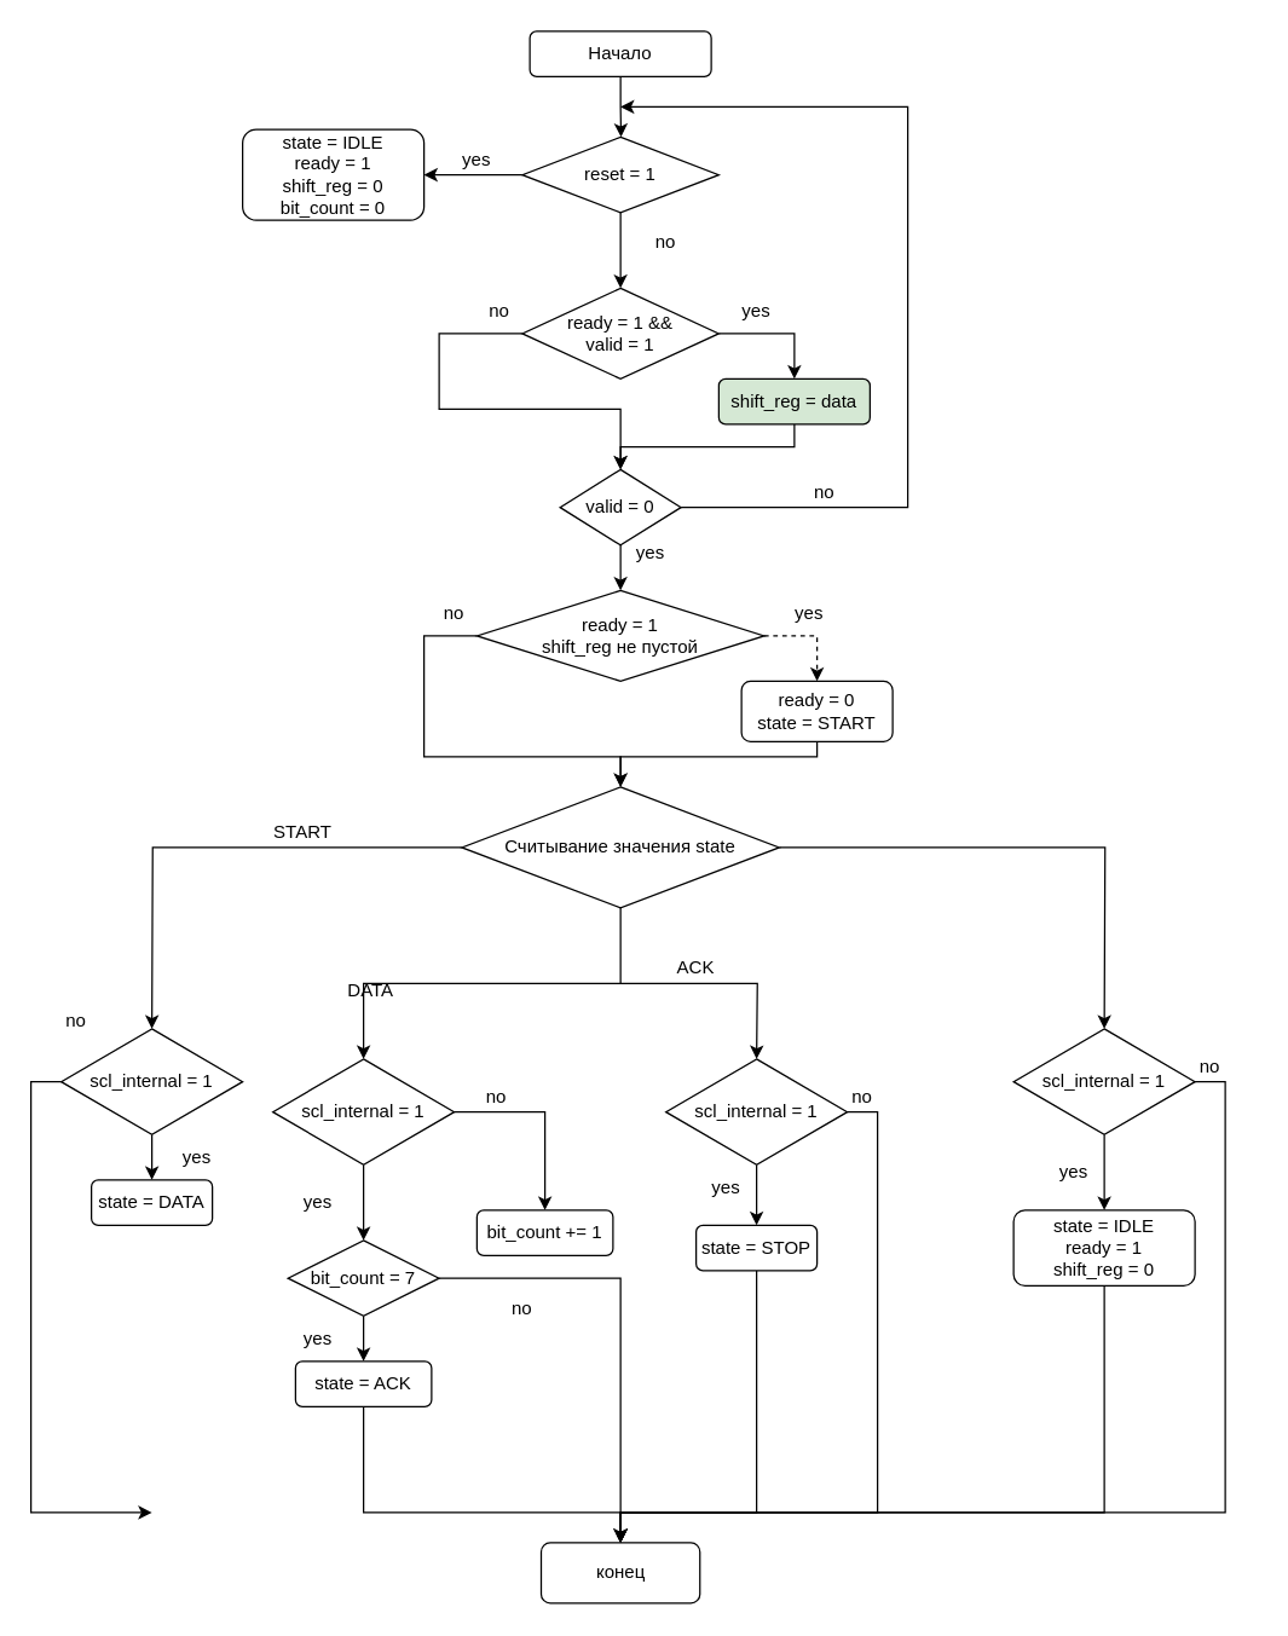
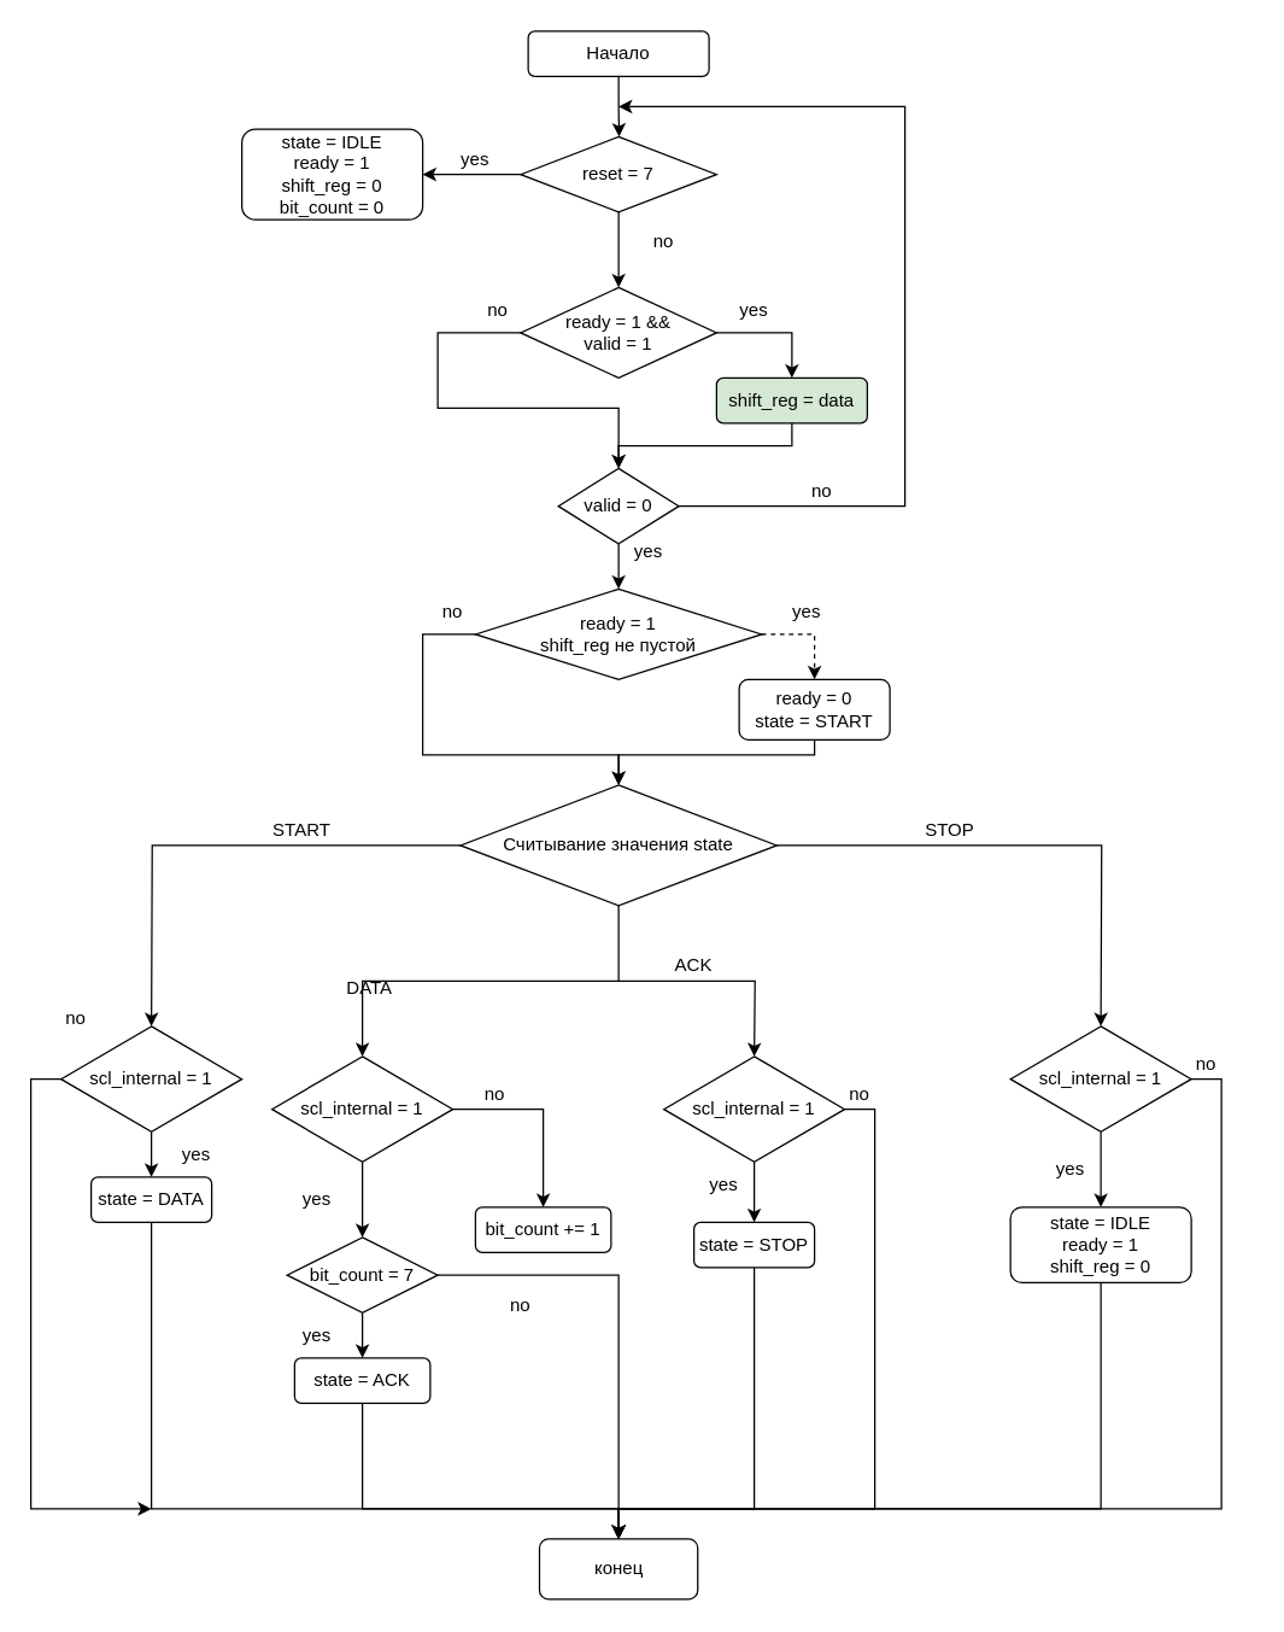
  <mxCell id="0" />
  <mxCell id="1" parent="0" />
  <mxCell id="2" style="edgeStyle=orthogonalEdgeStyle;rounded=0;orthogonalLoop=1;jettySize=auto;html=1;exitX=0.5;exitY=1;exitDx=0;exitDy=0;" edge="1" parent="1" source="3"><mxGeometry relative="1" as="geometry"><mxPoint x="410.333" y="90" as="targetPoint" /></mxGeometry></mxCell>
  <mxCell id="3" value="Начало" style="rounded=1;whiteSpace=wrap;html=1;" vertex="1" parent="1"><mxGeometry x="350" y="20" width="120" height="30" as="geometry" /></mxCell>
  <mxCell id="4" style="edgeStyle=orthogonalEdgeStyle;rounded=0;orthogonalLoop=1;jettySize=auto;html=1;" edge="1" parent="1" source="6"><mxGeometry relative="1" as="geometry"><mxPoint x="280" y="115" as="targetPoint" /></mxGeometry></mxCell>
  <mxCell id="5" style="edgeStyle=orthogonalEdgeStyle;rounded=0;orthogonalLoop=1;jettySize=auto;html=1;" edge="1" parent="1" source="6"><mxGeometry relative="1" as="geometry"><mxPoint x="410" y="190" as="targetPoint" /></mxGeometry></mxCell>
- <mxCell id="6" value="reset = 1" style="rhombus;whiteSpace=wrap;html=1;" vertex="1" parent="1"><mxGeometry x="345" y="90" width="130" height="50" as="geometry" /></mxCell>
+ <mxCell id="6" value="reset = 7" style="rhombus;whiteSpace=wrap;html=1;" vertex="1" parent="1"><mxGeometry x="345" y="90" width="130" height="50" as="geometry" /></mxCell>
  <mxCell id="7" value="&lt;div&gt;state = IDLE&lt;/div&gt;&lt;div&gt;ready = 1&lt;/div&gt;&lt;div&gt;shift_reg = 0&lt;/div&gt;&lt;div&gt;bit_count = 0&lt;/div&gt;" style="rounded=1;whiteSpace=wrap;html=1;" vertex="1" parent="1"><mxGeometry x="160" y="85" width="120" height="60" as="geometry" /></mxCell>
  <mxCell id="8" value="yes" style="text;html=1;align=center;verticalAlign=middle;whiteSpace=wrap;rounded=0;" vertex="1" parent="1"><mxGeometry x="285" y="90" width="60" height="30" as="geometry" /></mxCell>
  <mxCell id="9" value="no" style="text;html=1;align=center;verticalAlign=middle;whiteSpace=wrap;rounded=0;" vertex="1" parent="1"><mxGeometry x="410" y="145" width="60" height="30" as="geometry" /></mxCell>
  <mxCell id="10" style="edgeStyle=orthogonalEdgeStyle;rounded=0;orthogonalLoop=1;jettySize=auto;html=1;entryX=0.5;entryY=0;entryDx=0;entryDy=0;exitX=0;exitY=0.5;exitDx=0;exitDy=0;" edge="1" parent="1" source="12" target="17"><mxGeometry relative="1" as="geometry"><mxPoint x="290" y="330" as="targetPoint" /><Array as="points"><mxPoint x="290" y="220" /><mxPoint x="290" y="270" /><mxPoint x="410" y="270" /></Array></mxGeometry></mxCell>
  <mxCell id="11" style="edgeStyle=orthogonalEdgeStyle;rounded=0;orthogonalLoop=1;jettySize=auto;html=1;exitX=1;exitY=0.5;exitDx=0;exitDy=0;entryX=0.5;entryY=0;entryDx=0;entryDy=0;" edge="1" parent="1" source="12" target="14"><mxGeometry relative="1" as="geometry"><mxPoint x="530" y="270" as="targetPoint" /><Array as="points"><mxPoint x="525" y="220" /></Array></mxGeometry></mxCell>
  <mxCell id="12" value="ready = 1 &amp;amp;&amp;amp;&lt;div&gt;valid = 1&lt;/div&gt;" style="rhombus;whiteSpace=wrap;html=1;" vertex="1" parent="1"><mxGeometry x="345" y="190" width="130" height="60" as="geometry" /></mxCell>
  <mxCell id="13" style="edgeStyle=orthogonalEdgeStyle;rounded=0;orthogonalLoop=1;jettySize=auto;html=1;entryX=0.5;entryY=0;entryDx=0;entryDy=0;exitX=0.5;exitY=1;exitDx=0;exitDy=0;" edge="1" parent="1" source="14" target="17"><mxGeometry relative="1" as="geometry"><mxPoint x="525" y="330" as="targetPoint" /><Array as="points"><mxPoint x="525" y="295" /><mxPoint x="410" y="295" /></Array></mxGeometry></mxCell>
  <mxCell id="14" value="shift_reg = data" style="rounded=1;whiteSpace=wrap;html=1;fillColor=#d5e8d4;" vertex="1" parent="1"><mxGeometry x="475" y="250" width="100" height="30" as="geometry" /></mxCell>
  <mxCell id="15" style="edgeStyle=orthogonalEdgeStyle;rounded=0;orthogonalLoop=1;jettySize=auto;html=1;" edge="1" parent="1" source="17"><mxGeometry relative="1" as="geometry"><mxPoint x="410" y="390" as="targetPoint" /></mxGeometry></mxCell>
  <mxCell id="16" style="edgeStyle=orthogonalEdgeStyle;rounded=0;orthogonalLoop=1;jettySize=auto;html=1;exitX=1;exitY=0.5;exitDx=0;exitDy=0;" edge="1" parent="1" source="17"><mxGeometry relative="1" as="geometry"><mxPoint x="410" y="70" as="targetPoint" /><Array as="points"><mxPoint x="600" y="335" /><mxPoint x="600" y="70" /></Array></mxGeometry></mxCell>
  <mxCell id="17" value="valid = 0" style="rhombus;whiteSpace=wrap;html=1;" vertex="1" parent="1"><mxGeometry x="370" y="310" width="80" height="50" as="geometry" /></mxCell>
  <mxCell id="18" value="yes" style="text;html=1;align=center;verticalAlign=middle;whiteSpace=wrap;rounded=0;" vertex="1" parent="1"><mxGeometry x="470" y="190" width="60" height="30" as="geometry" /></mxCell>
  <mxCell id="19" value="no" style="text;html=1;align=center;verticalAlign=middle;whiteSpace=wrap;rounded=0;" vertex="1" parent="1"><mxGeometry x="300" y="190" width="60" height="30" as="geometry" /></mxCell>
  <mxCell id="20" style="edgeStyle=orthogonalEdgeStyle;rounded=0;orthogonalLoop=1;jettySize=auto;html=1;exitX=1;exitY=0.5;exitDx=0;exitDy=0;entryX=0.5;entryY=0;entryDx=0;entryDy=0;dashed=1;" edge="1" parent="1" source="22" target="26"><mxGeometry relative="1" as="geometry" /></mxCell>
  <mxCell id="21" style="edgeStyle=orthogonalEdgeStyle;rounded=0;orthogonalLoop=1;jettySize=auto;html=1;exitX=0;exitY=0.5;exitDx=0;exitDy=0;entryX=0.5;entryY=0;entryDx=0;entryDy=0;" edge="1" parent="1" source="22" target="30"><mxGeometry relative="1" as="geometry"><mxPoint x="270" y="480" as="targetPoint" /><Array as="points"><mxPoint x="280" y="420" /><mxPoint x="280" y="500" /><mxPoint x="410" y="500" /></Array></mxGeometry></mxCell>
  <mxCell id="22" value="ready = 1&lt;div&gt;shift_reg не пустой&lt;/div&gt;" style="rhombus;whiteSpace=wrap;html=1;" vertex="1" parent="1"><mxGeometry x="315" y="390" width="190" height="60" as="geometry" /></mxCell>
  <mxCell id="23" value="yes" style="text;html=1;align=center;verticalAlign=middle;whiteSpace=wrap;rounded=0;" vertex="1" parent="1"><mxGeometry x="400" y="350" width="60" height="30" as="geometry" /></mxCell>
  <mxCell id="24" value="no" style="text;html=1;align=center;verticalAlign=middle;whiteSpace=wrap;rounded=0;" vertex="1" parent="1"><mxGeometry x="515" y="310" width="60" height="30" as="geometry" /></mxCell>
  <mxCell id="25" style="edgeStyle=orthogonalEdgeStyle;rounded=0;orthogonalLoop=1;jettySize=auto;html=1;exitX=0.5;exitY=1;exitDx=0;exitDy=0;entryX=0.5;entryY=0;entryDx=0;entryDy=0;" edge="1" parent="1" source="26" target="30"><mxGeometry relative="1" as="geometry"><Array as="points"><mxPoint x="540" y="500" /><mxPoint x="410" y="500" /></Array></mxGeometry></mxCell>
  <mxCell id="26" value="ready = 0&lt;div&gt;state = START&lt;/div&gt;" style="rounded=1;whiteSpace=wrap;html=1;" vertex="1" parent="1"><mxGeometry x="490" y="450" width="100" height="40" as="geometry" /></mxCell>
  <mxCell id="27" style="edgeStyle=orthogonalEdgeStyle;rounded=0;orthogonalLoop=1;jettySize=auto;html=1;exitX=0;exitY=0.5;exitDx=0;exitDy=0;" edge="1" parent="1" source="30"><mxGeometry relative="1" as="geometry"><mxPoint x="100" y="680" as="targetPoint" /></mxGeometry></mxCell>
  <mxCell id="28" style="edgeStyle=orthogonalEdgeStyle;rounded=0;orthogonalLoop=1;jettySize=auto;html=1;exitX=1;exitY=0.5;exitDx=0;exitDy=0;" edge="1" parent="1" source="30"><mxGeometry relative="1" as="geometry"><mxPoint x="730" y="680" as="targetPoint" /></mxGeometry></mxCell>
  <mxCell id="29" style="edgeStyle=orthogonalEdgeStyle;rounded=0;orthogonalLoop=1;jettySize=auto;html=1;exitX=0.5;exitY=1;exitDx=0;exitDy=0;" edge="1" parent="1" source="30"><mxGeometry relative="1" as="geometry"><mxPoint x="500" y="700" as="targetPoint" /></mxGeometry></mxCell>
  <mxCell id="30" value="Считывание значения state" style="rhombus;whiteSpace=wrap;html=1;" vertex="1" parent="1"><mxGeometry x="305" y="520" width="210" height="80" as="geometry" /></mxCell>
  <mxCell id="31" value="yes" style="text;html=1;align=center;verticalAlign=middle;whiteSpace=wrap;rounded=0;" vertex="1" parent="1"><mxGeometry x="505" y="390" width="60" height="30" as="geometry" /></mxCell>
  <mxCell id="32" value="no" style="text;html=1;align=center;verticalAlign=middle;whiteSpace=wrap;rounded=0;" vertex="1" parent="1"><mxGeometry x="270" y="390" width="60" height="30" as="geometry" /></mxCell>
  <mxCell id="33" value="" style="endArrow=classic;html=1;rounded=0;" edge="1" parent="1"><mxGeometry width="50" height="50" relative="1" as="geometry"><mxPoint x="410" y="650" as="sourcePoint" /><mxPoint x="240" y="700" as="targetPoint" /><Array as="points"><mxPoint x="280" y="650" /><mxPoint x="240" y="650" /></Array></mxGeometry></mxCell>
  <mxCell id="34" value="START" style="text;html=1;align=center;verticalAlign=middle;whiteSpace=wrap;rounded=0;" vertex="1" parent="1"><mxGeometry x="170" y="540" width="60" height="20" as="geometry" /></mxCell>
  <mxCell id="35" value="DATA" style="text;html=1;align=center;verticalAlign=middle;whiteSpace=wrap;rounded=0;" vertex="1" parent="1"><mxGeometry x="215" y="645" width="60" height="20" as="geometry" /></mxCell>
  <mxCell id="36" value="ACK" style="text;html=1;align=center;verticalAlign=middle;whiteSpace=wrap;rounded=0;" vertex="1" parent="1"><mxGeometry x="430" y="630" width="60" height="20" as="geometry" /></mxCell>
+ <mxCell id="37" value="STOP" style="text;html=1;align=center;verticalAlign=middle;whiteSpace=wrap;rounded=0;" vertex="1" parent="1"><mxGeometry x="600" y="540" width="60" height="20" as="geometry" /></mxCell>
  <mxCell id="38" style="edgeStyle=orthogonalEdgeStyle;rounded=0;orthogonalLoop=1;jettySize=auto;html=1;exitX=0.5;exitY=1;exitDx=0;exitDy=0;" edge="1" parent="1" source="40" target="42"><mxGeometry relative="1" as="geometry"><mxPoint x="99.913" y="780" as="targetPoint" /></mxGeometry></mxCell>
  <mxCell id="39" style="edgeStyle=orthogonalEdgeStyle;rounded=0;orthogonalLoop=1;jettySize=auto;html=1;exitX=0;exitY=0.5;exitDx=0;exitDy=0;" edge="1" parent="1" source="40"><mxGeometry relative="1" as="geometry"><mxPoint x="100" y="1000" as="targetPoint" /><Array as="points"><mxPoint x="20" y="715" /><mxPoint x="20" y="1000" /></Array></mxGeometry></mxCell>
  <mxCell id="40" value="scl_internal = 1" style="rhombus;whiteSpace=wrap;html=1;" vertex="1" parent="1"><mxGeometry x="40" y="680" width="120" height="70" as="geometry" /></mxCell>
+ <mxCell id="41" style="edgeStyle=orthogonalEdgeStyle;rounded=0;orthogonalLoop=1;jettySize=auto;html=1;exitX=0.5;exitY=1;exitDx=0;exitDy=0;" edge="1" parent="1" source="42" target="45"><mxGeometry relative="1" as="geometry"><Array as="points"><mxPoint x="100" y="1000" /><mxPoint x="410" y="1000" /></Array></mxGeometry></mxCell>
  <mxCell id="42" value="state = DATA" style="rounded=1;whiteSpace=wrap;html=1;" vertex="1" parent="1"><mxGeometry x="60" y="780" width="80" height="30" as="geometry" /></mxCell>
  <mxCell id="43" value="yes" style="text;html=1;align=center;verticalAlign=middle;whiteSpace=wrap;rounded=0;" vertex="1" parent="1"><mxGeometry x="100" y="750" width="60" height="30" as="geometry" /></mxCell>
  <mxCell id="44" value="no" style="text;html=1;align=center;verticalAlign=middle;whiteSpace=wrap;rounded=0;" vertex="1" parent="1"><mxGeometry x="20" y="660" width="60" height="30" as="geometry" /></mxCell>
  <mxCell id="45" value="конец" style="rounded=1;whiteSpace=wrap;html=1;" vertex="1" parent="1"><mxGeometry x="357.5" y="1020" width="105" height="40" as="geometry" /></mxCell>
  <mxCell id="46" style="edgeStyle=orthogonalEdgeStyle;rounded=0;orthogonalLoop=1;jettySize=auto;html=1;exitX=1;exitY=0.5;exitDx=0;exitDy=0;" edge="1" parent="1" source="48"><mxGeometry relative="1" as="geometry"><mxPoint x="360" y="800" as="targetPoint" /><Array as="points"><mxPoint x="360" y="735" /><mxPoint x="360" y="780" /></Array></mxGeometry></mxCell>
  <mxCell id="47" style="edgeStyle=orthogonalEdgeStyle;rounded=0;orthogonalLoop=1;jettySize=auto;html=1;exitX=0.5;exitY=1;exitDx=0;exitDy=0;" edge="1" parent="1" source="48" target="53"><mxGeometry relative="1" as="geometry"><mxPoint x="239.913" y="840" as="targetPoint" /></mxGeometry></mxCell>
  <mxCell id="48" value="scl_internal = 1" style="rhombus;whiteSpace=wrap;html=1;" vertex="1" parent="1"><mxGeometry x="180" y="700" width="120" height="70" as="geometry" /></mxCell>
  <mxCell id="49" value="bit_count += 1" style="rounded=1;whiteSpace=wrap;html=1;" vertex="1" parent="1"><mxGeometry x="315" y="800" width="90" height="30" as="geometry" /></mxCell>
  <mxCell id="50" value="no" style="text;html=1;align=center;verticalAlign=middle;whiteSpace=wrap;rounded=0;" vertex="1" parent="1"><mxGeometry x="297.5" y="710" width="60" height="30" as="geometry" /></mxCell>
  <mxCell id="51" style="edgeStyle=orthogonalEdgeStyle;rounded=0;orthogonalLoop=1;jettySize=auto;html=1;exitX=0.5;exitY=1;exitDx=0;exitDy=0;entryX=0.5;entryY=0;entryDx=0;entryDy=0;" edge="1" parent="1" source="53" target="56"><mxGeometry relative="1" as="geometry" /></mxCell>
  <mxCell id="52" style="edgeStyle=orthogonalEdgeStyle;rounded=0;orthogonalLoop=1;jettySize=auto;html=1;exitX=1;exitY=0.5;exitDx=0;exitDy=0;entryX=0.5;entryY=0;entryDx=0;entryDy=0;" edge="1" parent="1" source="53" target="45"><mxGeometry relative="1" as="geometry" /></mxCell>
  <mxCell id="53" value="bit_count = 7" style="rhombus;whiteSpace=wrap;html=1;" vertex="1" parent="1"><mxGeometry x="190" y="820" width="100" height="50" as="geometry" /></mxCell>
  <mxCell id="54" value="yes" style="text;html=1;align=center;verticalAlign=middle;whiteSpace=wrap;rounded=0;" vertex="1" parent="1"><mxGeometry x="180" y="780" width="60" height="30" as="geometry" /></mxCell>
  <mxCell id="55" style="edgeStyle=orthogonalEdgeStyle;rounded=0;orthogonalLoop=1;jettySize=auto;html=1;exitX=0.5;exitY=1;exitDx=0;exitDy=0;entryX=0.5;entryY=0;entryDx=0;entryDy=0;" edge="1" parent="1" source="56" target="45"><mxGeometry relative="1" as="geometry"><Array as="points"><mxPoint x="240" y="1000" /><mxPoint x="410" y="1000" /></Array></mxGeometry></mxCell>
  <mxCell id="56" value="state = ACK" style="rounded=1;whiteSpace=wrap;html=1;" vertex="1" parent="1"><mxGeometry x="195" y="900" width="90" height="30" as="geometry" /></mxCell>
  <mxCell id="57" value="yes" style="text;html=1;align=center;verticalAlign=middle;whiteSpace=wrap;rounded=0;" vertex="1" parent="1"><mxGeometry x="180" y="870" width="60" height="30" as="geometry" /></mxCell>
  <mxCell id="58" value="no" style="text;html=1;align=center;verticalAlign=middle;whiteSpace=wrap;rounded=0;" vertex="1" parent="1"><mxGeometry x="315" y="850" width="60" height="30" as="geometry" /></mxCell>
  <mxCell id="59" style="edgeStyle=orthogonalEdgeStyle;rounded=0;orthogonalLoop=1;jettySize=auto;html=1;exitX=0.5;exitY=1;exitDx=0;exitDy=0;entryX=0.5;entryY=0;entryDx=0;entryDy=0;" edge="1" parent="1" source="61" target="63"><mxGeometry relative="1" as="geometry" /></mxCell>
  <mxCell id="60" style="edgeStyle=orthogonalEdgeStyle;rounded=0;orthogonalLoop=1;jettySize=auto;html=1;exitX=1;exitY=0.5;exitDx=0;exitDy=0;entryX=0.5;entryY=0;entryDx=0;entryDy=0;" edge="1" parent="1" source="61" target="45"><mxGeometry relative="1" as="geometry"><mxPoint x="590" y="1010" as="targetPoint" /><Array as="points"><mxPoint x="580" y="735" /><mxPoint x="580" y="1000" /><mxPoint x="410" y="1000" /></Array></mxGeometry></mxCell>
  <mxCell id="61" value="scl_internal = 1" style="rhombus;whiteSpace=wrap;html=1;" vertex="1" parent="1"><mxGeometry x="440" y="700" width="120" height="70" as="geometry" /></mxCell>
  <mxCell id="62" style="edgeStyle=orthogonalEdgeStyle;rounded=0;orthogonalLoop=1;jettySize=auto;html=1;exitX=0.5;exitY=1;exitDx=0;exitDy=0;entryX=0.5;entryY=0;entryDx=0;entryDy=0;" edge="1" parent="1" source="63" target="45"><mxGeometry relative="1" as="geometry"><Array as="points"><mxPoint x="500" y="1000" /><mxPoint x="410" y="1000" /></Array></mxGeometry></mxCell>
  <mxCell id="63" value="state = STOP" style="rounded=1;whiteSpace=wrap;html=1;" vertex="1" parent="1"><mxGeometry x="460" y="810" width="80" height="30" as="geometry" /></mxCell>
  <mxCell id="64" value="yes" style="text;html=1;align=center;verticalAlign=middle;whiteSpace=wrap;rounded=0;" vertex="1" parent="1"><mxGeometry x="450" y="770" width="60" height="30" as="geometry" /></mxCell>
  <mxCell id="65" style="edgeStyle=orthogonalEdgeStyle;rounded=0;orthogonalLoop=1;jettySize=auto;html=1;exitX=0.5;exitY=1;exitDx=0;exitDy=0;entryX=0.5;entryY=0;entryDx=0;entryDy=0;" edge="1" parent="1" source="67" target="69"><mxGeometry relative="1" as="geometry" /></mxCell>
  <mxCell id="66" style="edgeStyle=orthogonalEdgeStyle;rounded=0;orthogonalLoop=1;jettySize=auto;html=1;exitX=1;exitY=0.5;exitDx=0;exitDy=0;entryX=0.5;entryY=0;entryDx=0;entryDy=0;" edge="1" parent="1" source="67" target="45"><mxGeometry relative="1" as="geometry"><Array as="points"><mxPoint x="810" y="715" /><mxPoint x="810" y="1000" /><mxPoint x="410" y="1000" /></Array></mxGeometry></mxCell>
  <mxCell id="67" value="scl_internal = 1" style="rhombus;whiteSpace=wrap;html=1;" vertex="1" parent="1"><mxGeometry x="670" y="680" width="120" height="70" as="geometry" /></mxCell>
  <mxCell id="68" style="edgeStyle=orthogonalEdgeStyle;rounded=0;orthogonalLoop=1;jettySize=auto;html=1;exitX=0.5;exitY=1;exitDx=0;exitDy=0;entryX=0.5;entryY=0;entryDx=0;entryDy=0;" edge="1" parent="1" source="69" target="45"><mxGeometry relative="1" as="geometry"><Array as="points"><mxPoint x="730" y="1000" /><mxPoint x="410" y="1000" /></Array></mxGeometry></mxCell>
  <mxCell id="69" value="&lt;div&gt;state = IDLE&lt;/div&gt;&lt;div&gt;ready = 1&lt;/div&gt;&lt;div&gt;shift_reg = 0&lt;/div&gt;" style="rounded=1;whiteSpace=wrap;html=1;" vertex="1" parent="1"><mxGeometry x="670" y="800" width="120" height="50" as="geometry" /></mxCell>
  <mxCell id="70" value="yes" style="text;html=1;align=center;verticalAlign=middle;whiteSpace=wrap;rounded=0;" vertex="1" parent="1"><mxGeometry x="680" y="760" width="60" height="30" as="geometry" /></mxCell>
  <mxCell id="71" value="no" style="text;html=1;align=center;verticalAlign=middle;whiteSpace=wrap;rounded=0;" vertex="1" parent="1"><mxGeometry x="770" y="690" width="60" height="30" as="geometry" /></mxCell>
  <mxCell id="72" value="no" style="text;html=1;align=center;verticalAlign=middle;whiteSpace=wrap;rounded=0;" vertex="1" parent="1"><mxGeometry x="540" y="710" width="60" height="30" as="geometry" /></mxCell>
